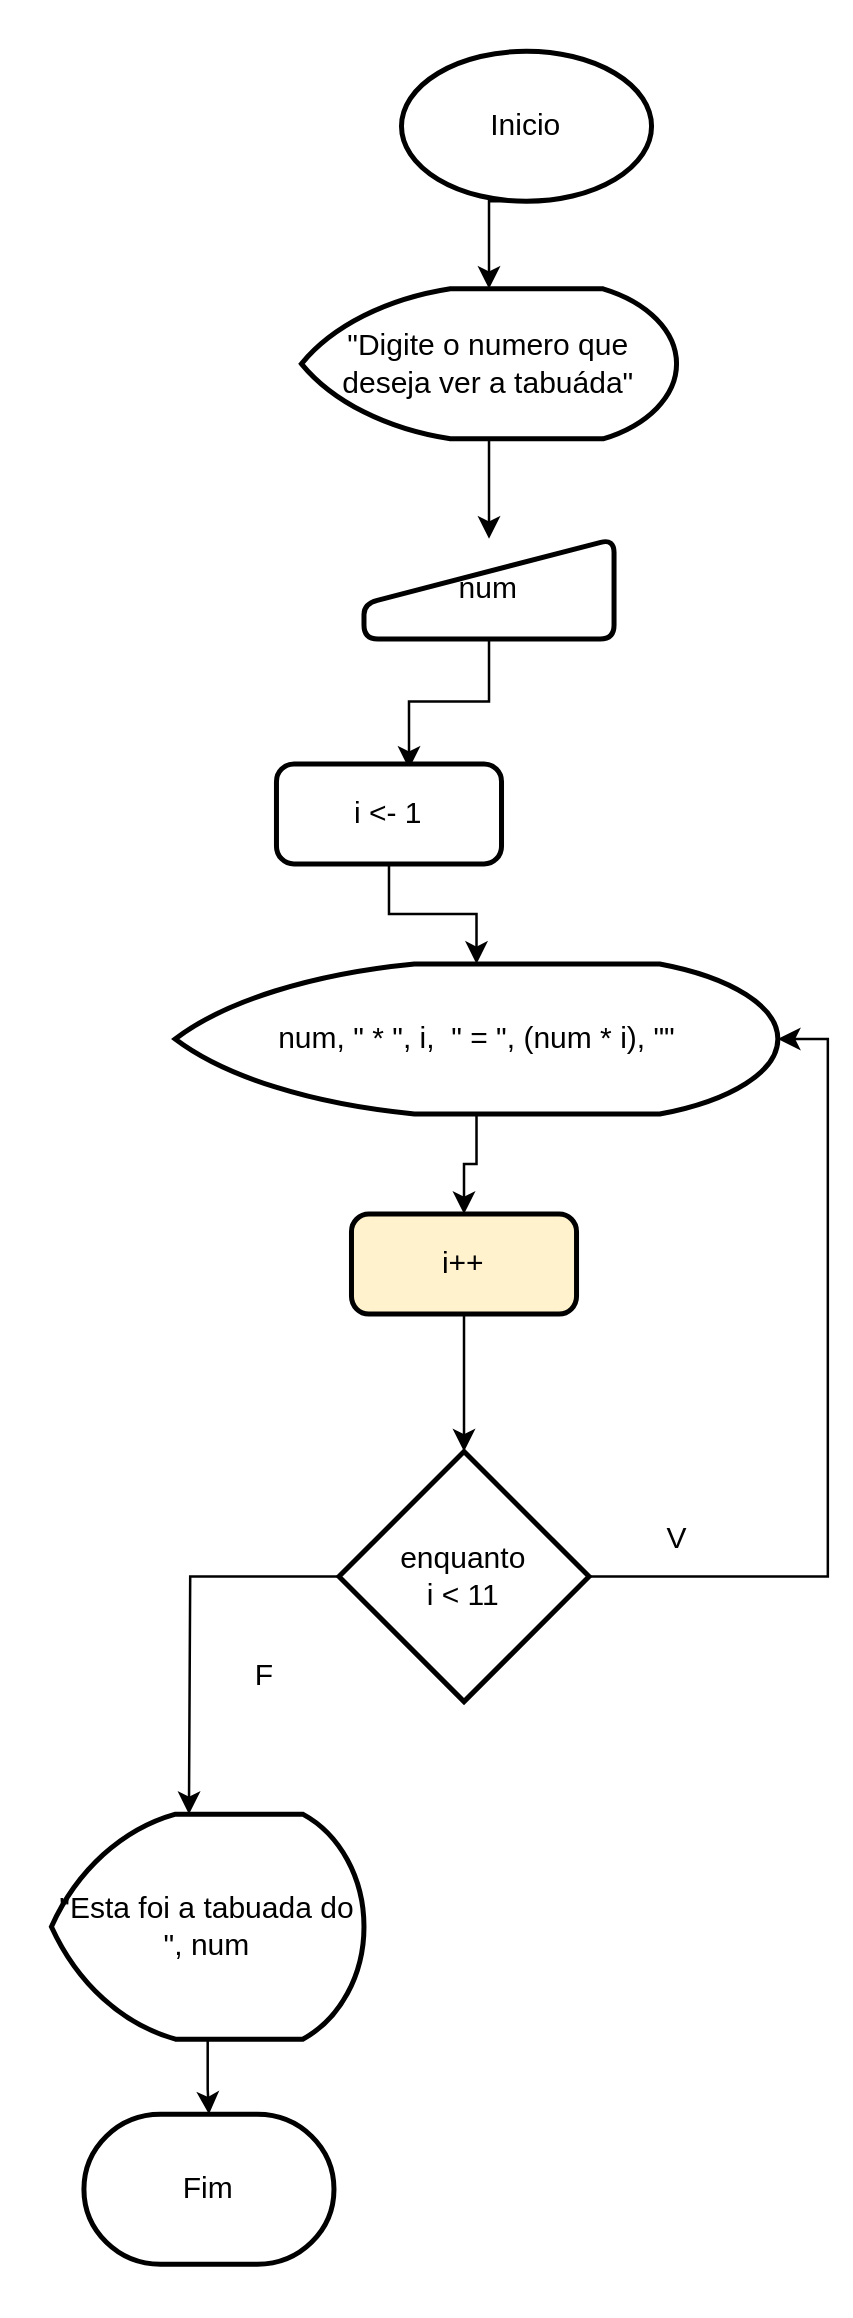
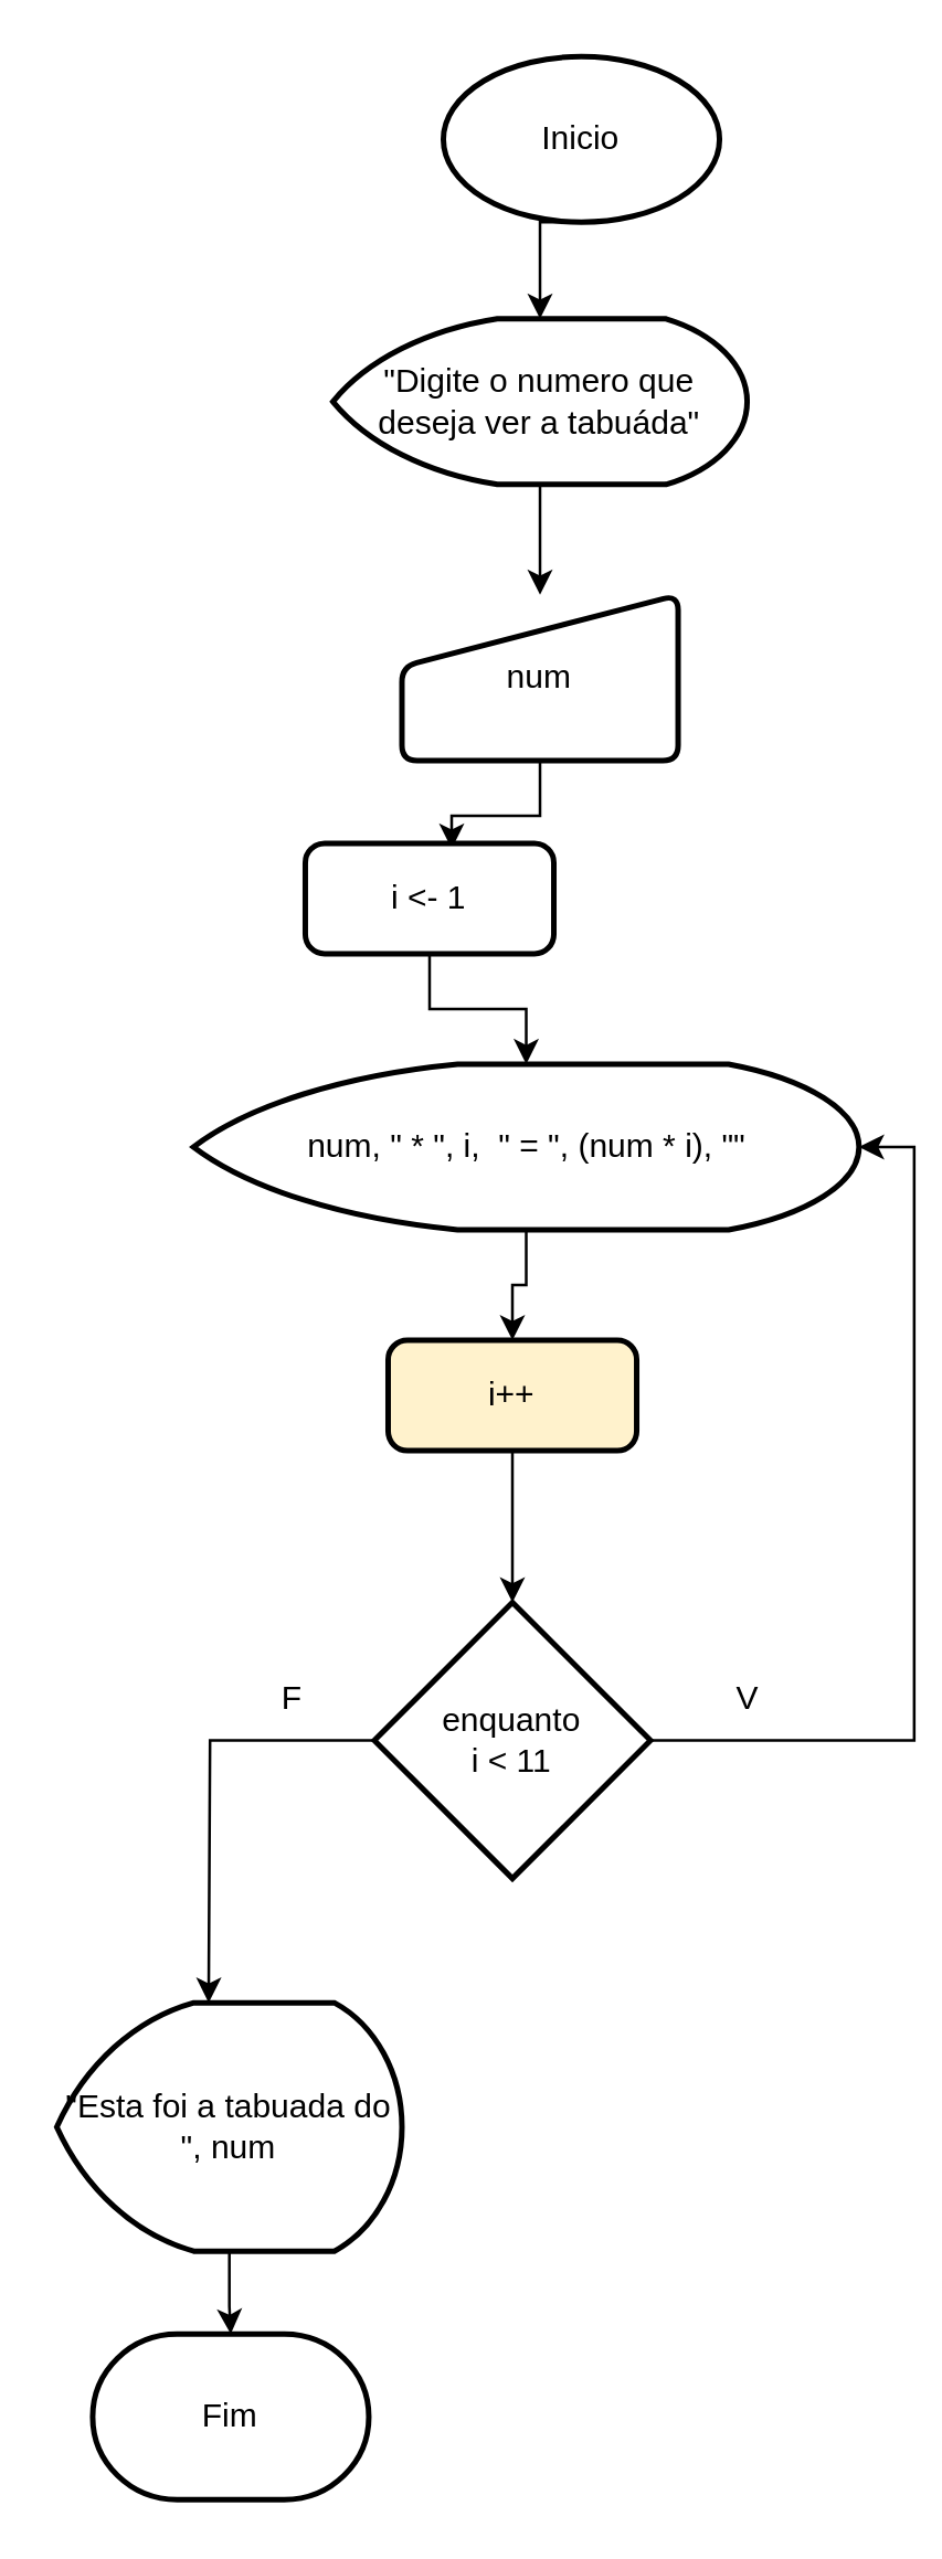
  <mxCell id="0" />
  <mxCell id="1" parent="0" />
  <mxCell id="2" style="edgeStyle=orthogonalEdgeStyle;rounded=0;orthogonalLoop=1;jettySize=auto;html=1;exitX=0.5;exitY=1;exitDx=0;exitDy=0;exitPerimeter=0;entryX=0.5;entryY=0;entryDx=0;entryDy=0;entryPerimeter=0;" edge="1" parent="1" source="3" target="5"><mxGeometry relative="1" as="geometry" /></mxCell>
  <mxCell id="3" value="Inicio" style="strokeWidth=2;html=1;shape=mxgraph.flowchart.start_1;whiteSpace=wrap;" vertex="1" parent="1"><mxGeometry x="160" y="20" width="100" height="60" as="geometry" /></mxCell>
  <mxCell id="4" style="edgeStyle=orthogonalEdgeStyle;rounded=0;orthogonalLoop=1;jettySize=auto;html=1;exitX=0.5;exitY=1;exitDx=0;exitDy=0;exitPerimeter=0;" edge="1" parent="1" source="5" target="7"><mxGeometry relative="1" as="geometry" /></mxCell>
  <mxCell id="5" value="&quot;Digite o numero que deseja ver a tabuáda&quot;" style="strokeWidth=2;html=1;shape=mxgraph.flowchart.display;whiteSpace=wrap;" vertex="1" parent="1"><mxGeometry x="120" y="115" width="150" height="60" as="geometry" /></mxCell>
  <mxCell id="6" style="edgeStyle=orthogonalEdgeStyle;rounded=0;orthogonalLoop=1;jettySize=auto;html=1;exitX=0.5;exitY=1;exitDx=0;exitDy=0;entryX=0.589;entryY=0.05;entryDx=0;entryDy=0;entryPerimeter=0;" edge="1" parent="1" source="7" target="11"><mxGeometry relative="1" as="geometry" /></mxCell>
- <mxCell id="7" value="num" style="html=1;strokeWidth=2;shape=manualInput;whiteSpace=wrap;rounded=1;size=26;arcSize=11;" vertex="1" parent="1"><mxGeometry x="145" y="215" width="100" height="40" as="geometry" /></mxCell>
+ <mxCell id="7" value="num" style="html=1;strokeWidth=2;shape=manualInput;whiteSpace=wrap;rounded=1;size=26;arcSize=11;" vertex="1" parent="1"><mxGeometry x="145" y="215" width="100" height="60" as="geometry" /></mxCell>
  <mxCell id="8" style="edgeStyle=orthogonalEdgeStyle;rounded=0;orthogonalLoop=1;jettySize=auto;html=1;exitX=0.5;exitY=1;exitDx=0;exitDy=0;exitPerimeter=0;" edge="1" parent="1" source="9" target="13"><mxGeometry relative="1" as="geometry" /></mxCell>
  <mxCell id="9" value="num, &quot; * &quot;, i,&amp;nbsp; &quot; = &quot;, (num * i), &quot;&quot;" style="strokeWidth=2;html=1;shape=mxgraph.flowchart.display;whiteSpace=wrap;" vertex="1" parent="1"><mxGeometry x="69.5" y="385" width="241" height="60" as="geometry" /></mxCell>
  <mxCell id="10" style="edgeStyle=orthogonalEdgeStyle;rounded=0;orthogonalLoop=1;jettySize=auto;html=1;exitX=0.5;exitY=1;exitDx=0;exitDy=0;entryX=0.5;entryY=0;entryDx=0;entryDy=0;entryPerimeter=0;" edge="1" parent="1" source="11" target="9"><mxGeometry relative="1" as="geometry" /></mxCell>
  <mxCell id="11" value="i &amp;lt;- 1" style="rounded=1;whiteSpace=wrap;html=1;absoluteArcSize=1;arcSize=14;strokeWidth=2;" vertex="1" parent="1"><mxGeometry x="110" y="305" width="90" height="40" as="geometry" /></mxCell>
  <mxCell id="12" style="edgeStyle=orthogonalEdgeStyle;rounded=0;orthogonalLoop=1;jettySize=auto;html=1;exitX=0.5;exitY=1;exitDx=0;exitDy=0;" edge="1" parent="1" source="13" target="16"><mxGeometry relative="1" as="geometry" /></mxCell>
  <mxCell id="13" value="i++" style="rounded=1;whiteSpace=wrap;html=1;absoluteArcSize=1;arcSize=14;strokeWidth=2;fillColor=#fff2cc;" vertex="1" parent="1"><mxGeometry x="140" y="485" width="90" height="40" as="geometry" /></mxCell>
  <mxCell id="14" style="edgeStyle=orthogonalEdgeStyle;rounded=0;orthogonalLoop=1;jettySize=auto;html=1;exitX=1;exitY=0.5;exitDx=0;exitDy=0;exitPerimeter=0;entryX=1;entryY=0.5;entryDx=0;entryDy=0;entryPerimeter=0;" edge="1" parent="1" source="16" target="9"><mxGeometry relative="1" as="geometry" /></mxCell>
  <mxCell id="15" style="edgeStyle=orthogonalEdgeStyle;rounded=0;orthogonalLoop=1;jettySize=auto;html=1;exitX=0;exitY=0.5;exitDx=0;exitDy=0;exitPerimeter=0;" edge="1" parent="1" source="16"><mxGeometry relative="1" as="geometry"><mxPoint x="75" y="725" as="targetPoint" /></mxGeometry></mxCell>
  <mxCell id="16" value="enquanto&lt;br&gt;i &amp;lt; 11" style="strokeWidth=2;html=1;shape=mxgraph.flowchart.decision;whiteSpace=wrap;" vertex="1" parent="1"><mxGeometry x="135" y="580" width="100" height="100" as="geometry" /></mxCell>
  <mxCell id="17" value="V" style="text;html=1;align=center;verticalAlign=middle;resizable=0;points=[];autosize=1;strokeColor=none;fillColor=none;" vertex="1" parent="1"><mxGeometry x="255" y="600" width="30" height="30" as="geometry" /></mxCell>
- <mxCell id="18" value="F" style="text;html=1;align=center;verticalAlign=middle;resizable=0;points=[];autosize=1;strokeColor=none;fillColor=none;" vertex="1" parent="1"><mxGeometry x="90" y="655" width="30" height="30" as="geometry" /></mxCell>
+ <mxCell id="18" value="F" style="text;html=1;align=center;verticalAlign=middle;resizable=0;points=[];autosize=1;strokeColor=none;fillColor=none;" vertex="1" parent="1"><mxGeometry x="90" y="600" width="30" height="30" as="geometry" /></mxCell>
  <mxCell id="19" style="edgeStyle=orthogonalEdgeStyle;rounded=0;orthogonalLoop=1;jettySize=auto;html=1;exitX=0.5;exitY=1;exitDx=0;exitDy=0;exitPerimeter=0;" edge="1" parent="1" source="20" target="21"><mxGeometry relative="1" as="geometry"><mxPoint x="83" y="875" as="targetPoint" /></mxGeometry></mxCell>
  <mxCell id="20" value="&quot;Esta foi a tabuada do &quot;, num" style="strokeWidth=2;html=1;shape=mxgraph.flowchart.display;whiteSpace=wrap;" vertex="1" parent="1"><mxGeometry x="20" y="725" width="125" height="90" as="geometry" /></mxCell>
  <mxCell id="21" value="Fim" style="strokeWidth=2;html=1;shape=mxgraph.flowchart.terminator;whiteSpace=wrap;" vertex="1" parent="1"><mxGeometry x="33" y="845" width="100" height="60" as="geometry" /></mxCell>
